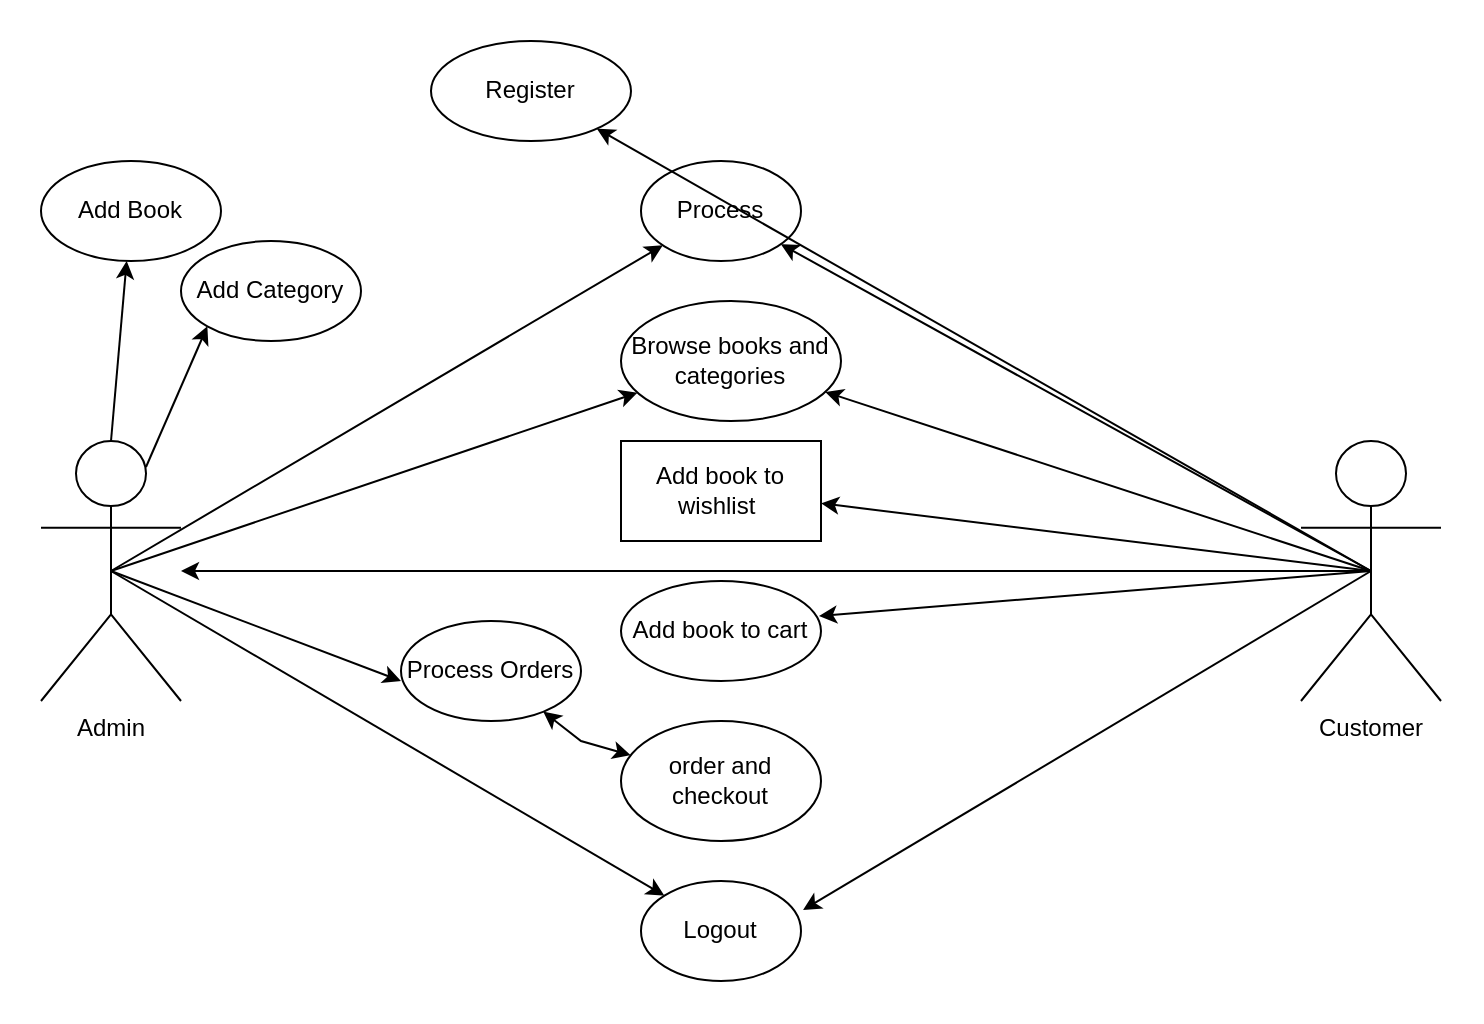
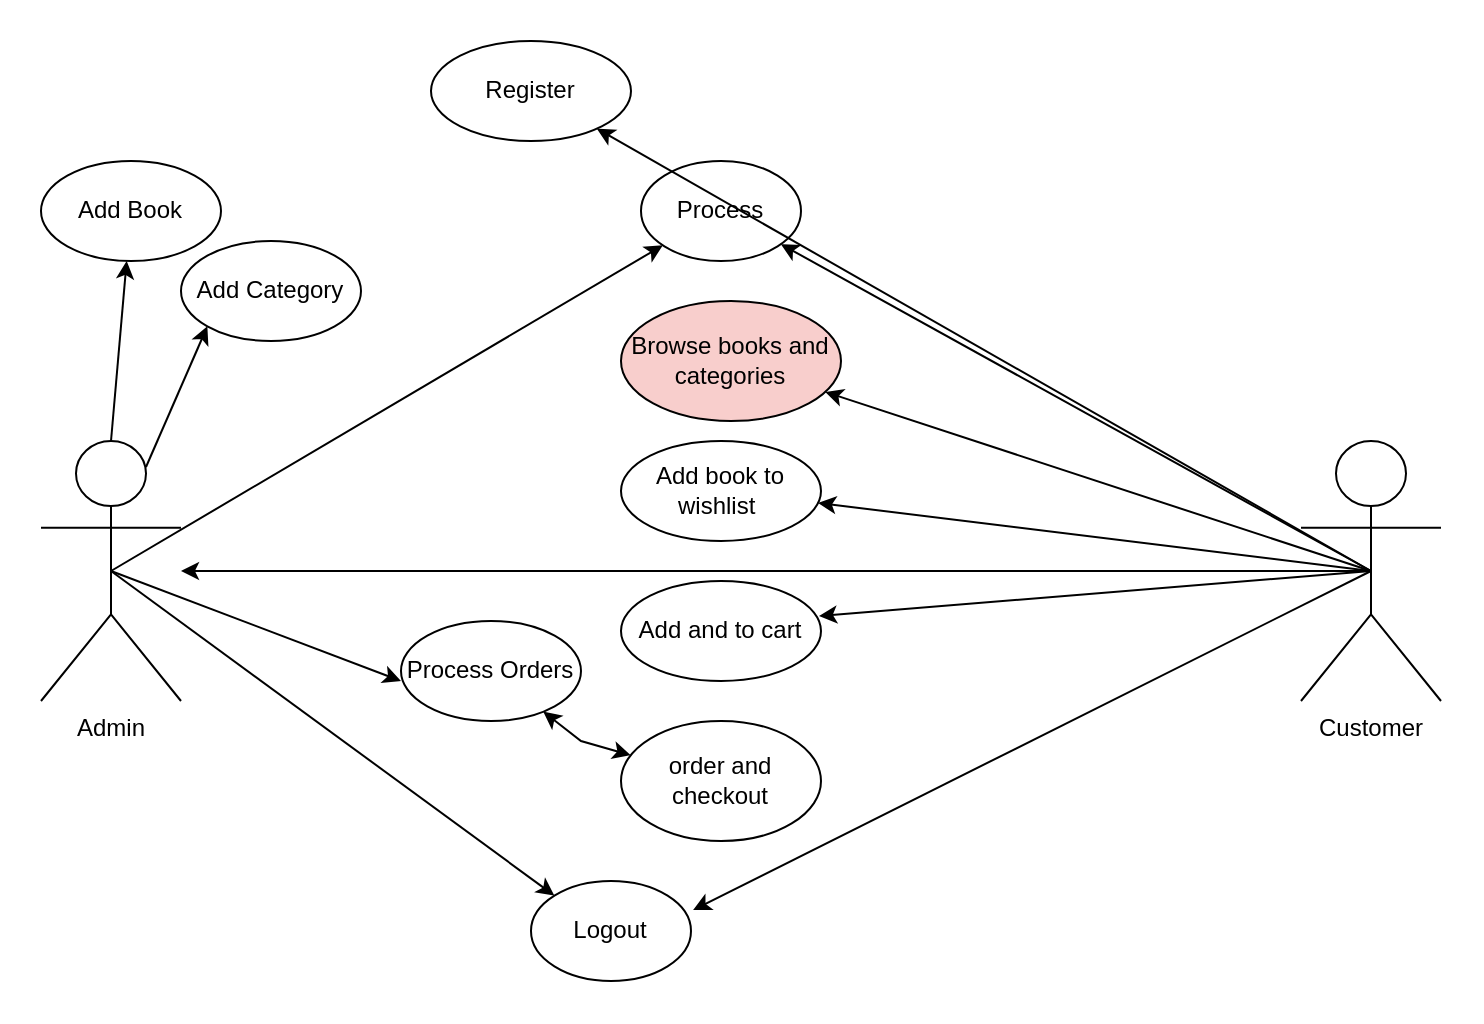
  <mxCell id="0" />
  <mxCell id="1" parent="0" />
  <mxCell id="2" value="Admin" style="shape=umlActor;verticalLabelPosition=bottom;verticalAlign=top;html=1;outlineConnect=0;" vertex="1" parent="1"><mxGeometry x="20" y="220" width="70" height="130" as="geometry" /></mxCell>
  <mxCell id="3" value="Customer" style="shape=umlActor;verticalLabelPosition=bottom;verticalAlign=top;html=1;outlineConnect=0;" vertex="1" parent="1"><mxGeometry x="650" y="220" width="70" height="130" as="geometry" /></mxCell>
  <mxCell id="4" value="Process" style="ellipse;whiteSpace=wrap;html=1;" vertex="1" parent="1"><mxGeometry x="320" y="80" width="80" height="50" as="geometry" /></mxCell>
  <mxCell id="5" value="" style="endArrow=classic;html=1;rounded=0;exitX=0.5;exitY=0.5;exitDx=0;exitDy=0;exitPerimeter=0;" edge="1" parent="1" source="3" target="20"><mxGeometry width="50" height="50" relative="1" as="geometry"><mxPoint x="350" y="270" as="sourcePoint" /><mxPoint x="410" y="80" as="targetPoint" /></mxGeometry></mxCell>
- <mxCell id="6" value="Logout" style="ellipse;whiteSpace=wrap;html=1;" vertex="1" parent="1"><mxGeometry x="320" y="440" width="80" height="50" as="geometry" /></mxCell>
+ <mxCell id="6" value="Logout" style="ellipse;whiteSpace=wrap;html=1;" vertex="1" parent="1"><mxGeometry x="265" y="440" width="80" height="50" as="geometry" /></mxCell>
  <mxCell id="7" value="Add Book" style="ellipse;whiteSpace=wrap;html=1;" vertex="1" parent="1"><mxGeometry x="20" y="80" width="90" height="50" as="geometry" /></mxCell>
  <mxCell id="8" value="" style="endArrow=classic;html=1;rounded=0;exitX=0.5;exitY=0;exitDx=0;exitDy=0;exitPerimeter=0;" edge="1" parent="1" source="2" target="7"><mxGeometry width="50" height="50" relative="1" as="geometry"><mxPoint x="50" y="200" as="sourcePoint" /><mxPoint x="64.5" y="140" as="targetPoint" /><Array as="points" /></mxGeometry></mxCell>
  <mxCell id="9" value="" style="endArrow=classic;html=1;rounded=0;exitX=0.5;exitY=0.5;exitDx=0;exitDy=0;exitPerimeter=0;" edge="1" parent="1" source="2"><mxGeometry width="50" height="50" relative="1" as="geometry"><mxPoint x="130" y="380" as="sourcePoint" /><mxPoint x="200" y="340" as="targetPoint" /></mxGeometry></mxCell>
  <mxCell id="10" value="Process Orders" style="ellipse;whiteSpace=wrap;html=1;" vertex="1" parent="1"><mxGeometry x="200" y="310" width="90" height="50" as="geometry" /></mxCell>
  <mxCell id="11" value="" style="endArrow=classic;html=1;rounded=0;exitX=0.5;exitY=0.5;exitDx=0;exitDy=0;exitPerimeter=0;" edge="1" parent="1" source="2" target="4"><mxGeometry width="50" height="50" relative="1" as="geometry"><mxPoint x="100" y="250" as="sourcePoint" /><mxPoint x="310" y="100" as="targetPoint" /></mxGeometry></mxCell>
  <mxCell id="12" value="" style="endArrow=classic;html=1;rounded=0;exitX=0.5;exitY=0.5;exitDx=0;exitDy=0;exitPerimeter=0;" edge="1" parent="1" source="3" target="13"><mxGeometry width="50" height="50" relative="1" as="geometry"><mxPoint x="680" y="290" as="sourcePoint" /><mxPoint x="400" y="140" as="targetPoint" /></mxGeometry></mxCell>
- <mxCell id="13" value="Add book to wishlist&amp;nbsp;" style="whiteSpace=wrap;html=1;rounded=0;" vertex="1" parent="1"><mxGeometry x="310" y="220" width="100" height="50" as="geometry" /></mxCell>
- <mxCell id="14" value="Add book to cart" style="ellipse;whiteSpace=wrap;html=1;" vertex="1" parent="1"><mxGeometry x="310" y="290" width="100" height="50" as="geometry" /></mxCell>
+ <mxCell id="13" value="Add book to wishlist&amp;nbsp;" style="ellipse;whiteSpace=wrap;html=1;" vertex="1" parent="1"><mxGeometry x="310" y="220" width="100" height="50" as="geometry" /></mxCell>
+ <mxCell id="14" value="Add and to cart" style="ellipse;whiteSpace=wrap;html=1;" vertex="1" parent="1"><mxGeometry x="310" y="290" width="100" height="50" as="geometry" /></mxCell>
  <mxCell id="15" value="" style="endArrow=classic;html=1;rounded=0;exitX=0.5;exitY=0.5;exitDx=0;exitDy=0;exitPerimeter=0;" edge="1" parent="1" source="3" target="19"><mxGeometry width="50" height="50" relative="1" as="geometry"><mxPoint x="657.31" y="298.01" as="sourcePoint" /><mxPoint x="423.998" y="189.995" as="targetPoint" /></mxGeometry></mxCell>
  <mxCell id="16" value="order and checkout" style="ellipse;whiteSpace=wrap;html=1;" vertex="1" parent="1"><mxGeometry x="310" y="360" width="100" height="60" as="geometry" /></mxCell>
  <mxCell id="17" style="edgeStyle=orthogonalEdgeStyle;rounded=0;orthogonalLoop=1;jettySize=auto;html=1;exitX=0.5;exitY=1;exitDx=0;exitDy=0;" edge="1" parent="1" source="16" target="16"><mxGeometry relative="1" as="geometry" /></mxCell>
  <mxCell id="18" value="" style="endArrow=classic;html=1;rounded=0;entryX=0.99;entryY=0.35;entryDx=0;entryDy=0;entryPerimeter=0;exitX=0.5;exitY=0.5;exitDx=0;exitDy=0;exitPerimeter=0;" edge="1" parent="1" source="3" target="14"><mxGeometry width="50" height="50" relative="1" as="geometry"><mxPoint x="676" y="302.26" as="sourcePoint" /><mxPoint x="440" y="250" as="targetPoint" /></mxGeometry></mxCell>
- <mxCell id="19" value="Browse books and categories" style="ellipse;whiteSpace=wrap;html=1;" vertex="1" parent="1"><mxGeometry x="310" y="150" width="110" height="60" as="geometry" /></mxCell>
+ <mxCell id="19" value="Browse books and categories" style="ellipse;whiteSpace=wrap;html=1;fillColor=#f8cecc;" vertex="1" parent="1"><mxGeometry x="310" y="150" width="110" height="60" as="geometry" /></mxCell>
  <mxCell id="20" value="Register" style="ellipse;whiteSpace=wrap;html=1;" vertex="1" parent="1"><mxGeometry x="215" y="20" width="100" height="50" as="geometry" /></mxCell>
  <mxCell id="21" value="Add Category" style="ellipse;whiteSpace=wrap;html=1;" vertex="1" parent="1"><mxGeometry x="90" y="120" width="90" height="50" as="geometry" /></mxCell>
  <mxCell id="22" value="" style="endArrow=classic;html=1;rounded=0;entryX=0;entryY=1;entryDx=0;entryDy=0;exitX=0.75;exitY=0.1;exitDx=0;exitDy=0;exitPerimeter=0;" edge="1" parent="1" source="2" target="21"><mxGeometry width="50" height="50" relative="1" as="geometry"><mxPoint x="80" y="210" as="sourcePoint" /><mxPoint x="90" y="180" as="targetPoint" /><Array as="points" /></mxGeometry></mxCell>
- <mxCell id="23" value="" style="endArrow=classic;html=1;rounded=0;exitX=0.5;exitY=0.5;exitDx=0;exitDy=0;exitPerimeter=0;" edge="1" parent="1" source="2" target="19"><mxGeometry width="50" height="50" relative="1" as="geometry"><mxPoint x="60" y="290" as="sourcePoint" /><mxPoint x="340.917" y="132.164" as="targetPoint" /></mxGeometry></mxCell>
  <mxCell id="24" value="" style="endArrow=classic;html=1;rounded=0;exitX=0.5;exitY=0.5;exitDx=0;exitDy=0;exitPerimeter=0;" edge="1" parent="1" source="3" target="4"><mxGeometry width="50" height="50" relative="1" as="geometry"><mxPoint x="695" y="295" as="sourcePoint" /><mxPoint x="388.616" y="75.501" as="targetPoint" /></mxGeometry></mxCell>
  <mxCell id="25" value="" style="endArrow=classic;startArrow=classic;html=1;rounded=0;" edge="1" parent="1" source="10" target="16"><mxGeometry width="50" height="50" relative="1" as="geometry"><mxPoint x="350" y="290" as="sourcePoint" /><mxPoint x="400" y="240" as="targetPoint" /><Array as="points"><mxPoint x="290" y="370" /></Array></mxGeometry></mxCell>
  <mxCell id="26" value="" style="endArrow=classic;html=1;rounded=0;entryX=1.013;entryY=0.29;entryDx=0;entryDy=0;entryPerimeter=0;exitX=0.5;exitY=0.5;exitDx=0;exitDy=0;exitPerimeter=0;" edge="1" parent="1" source="3" target="6"><mxGeometry width="50" height="50" relative="1" as="geometry"><mxPoint x="680" y="290" as="sourcePoint" /><mxPoint x="419" y="317.5" as="targetPoint" /></mxGeometry></mxCell>
  <mxCell id="27" value="" style="endArrow=classic;html=1;rounded=0;exitX=0.5;exitY=0.5;exitDx=0;exitDy=0;exitPerimeter=0;" edge="1" parent="1" source="3" target="2"><mxGeometry width="50" height="50" relative="1" as="geometry"><mxPoint x="680" y="290" as="sourcePoint" /><mxPoint x="411.04" y="464.5" as="targetPoint" /></mxGeometry></mxCell>
  <mxCell id="28" value="" style="endArrow=classic;html=1;rounded=0;exitX=0.5;exitY=0.5;exitDx=0;exitDy=0;exitPerimeter=0;entryX=0;entryY=0;entryDx=0;entryDy=0;" edge="1" parent="1" source="2" target="6"><mxGeometry width="50" height="50" relative="1" as="geometry"><mxPoint x="65" y="295" as="sourcePoint" /><mxPoint x="328.276" y="205.826" as="targetPoint" /></mxGeometry></mxCell>
